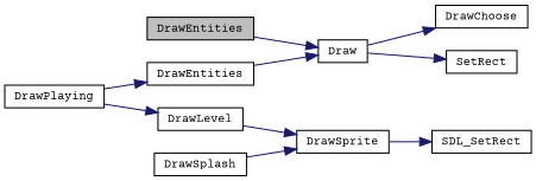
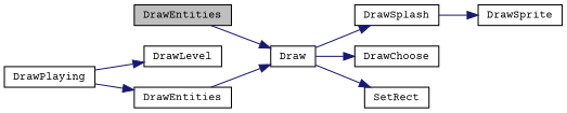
  digraph {
    fontname="Courier Prime"
    rankdir=LR
    node [color=black fillcolor=white fontname="Courier Prime" fontsize=10 shape=record style=filled]
    edge [color=midnightblue fontname="Courier Prime" fontsize=10 labelfontname=Helvetica labelfontsize=10 style=solid]
    n1 [fillcolor=grey75 fontcolor=black height=0.2 label=DrawEntities width=0.4]
    n2 [height=0.2 label=Draw width=0.4]
    n3 [height=0.2 label=DrawSplash width=0.4]
    n4 [height=0.2 label=DrawChoose width=0.4]
    n5 [height=0.2 label=SetRect width=0.4]
    n6 [height=0.2 label=DrawSprite width=0.4]
    n7 [height=0.2 label=DrawPlaying width=0.4]
    n8 [height=0.2 label=DrawLevel width=0.4]
    n9 [height=0.2 label=DrawEntities width=0.4]
-   n10 [height=0.2 label=SDL_SetRect width=0.4]
    n1 -> n2
+   n2 -> n3
    n2 -> n4
    n2 -> n5
    n3 -> n6
-   n6 -> n10
    n7 -> n8
    n7 -> n9
-   n8 -> n6
    n9 -> n2
  }
